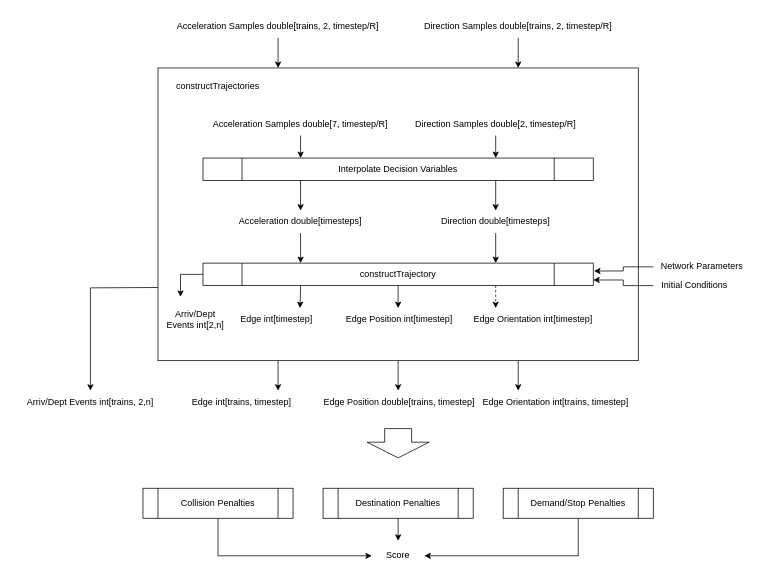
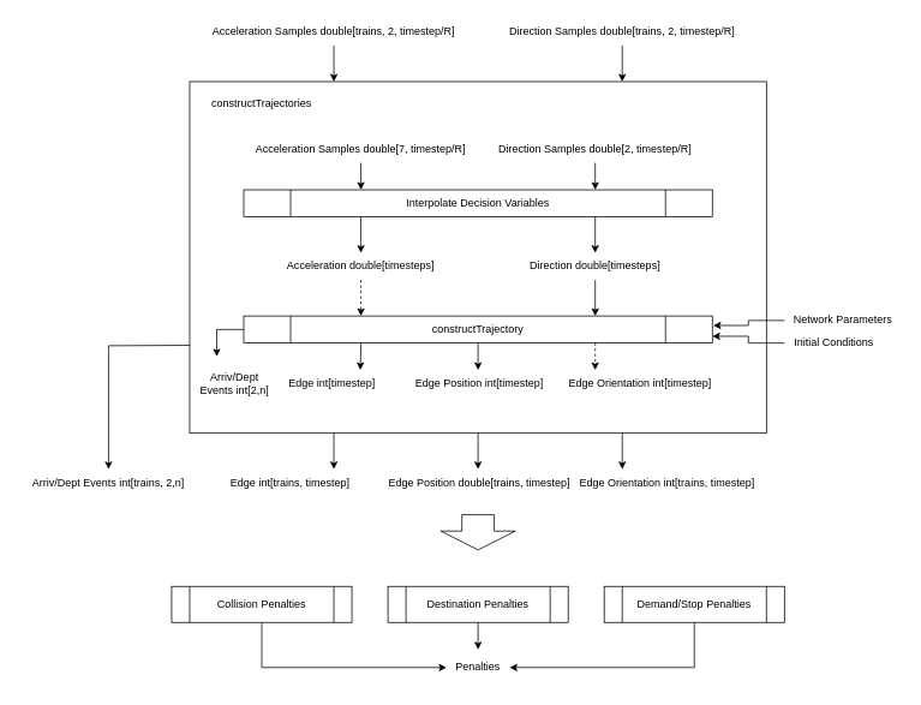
  <mxCell id="0" />
  <mxCell id="1" parent="0" />
  <mxCell id="2" value="" style="rounded=0;whiteSpace=wrap;html=1;" vertex="1" parent="1"><mxGeometry x="210" y="90" width="640" height="390" as="geometry" /></mxCell>
  <mxCell id="3" value="constructTrajectory" style="shape=process;whiteSpace=wrap;html=1;backgroundOutline=1;" vertex="1" parent="1"><mxGeometry x="270" y="350" width="520" height="30" as="geometry" /></mxCell>
  <mxCell id="4" value="Acceleration double[timesteps]" style="text;html=1;align=center;verticalAlign=middle;whiteSpace=wrap;rounded=0;" vertex="1" parent="1"><mxGeometry x="270" y="280" width="260" height="30" as="geometry" /></mxCell>
  <mxCell id="5" value="Direction double[timesteps]" style="text;html=1;align=center;verticalAlign=middle;whiteSpace=wrap;rounded=0;" vertex="1" parent="1"><mxGeometry x="550" y="280" width="220" height="30" as="geometry" /></mxCell>
- <mxCell id="6" value="" style="endArrow=classic;html=1;rounded=0;exitX=0.5;exitY=1;exitDx=0;exitDy=0;entryX=0.25;entryY=0;entryDx=0;entryDy=0;" edge="1" parent="1" source="4" target="3"><mxGeometry width="50" height="50" relative="1" as="geometry"><mxPoint x="540" y="220" as="sourcePoint" /><mxPoint x="590" y="170" as="targetPoint" /></mxGeometry></mxCell>
+ <mxCell id="6" value="" style="endArrow=classic;html=1;rounded=0;exitX=0.5;exitY=1;exitDx=0;exitDy=0;entryX=0.25;entryY=0;entryDx=0;entryDy=0;dashed=1;" edge="1" parent="1" source="4" target="3"><mxGeometry width="50" height="50" relative="1" as="geometry"><mxPoint x="540" y="220" as="sourcePoint" /><mxPoint x="590" y="170" as="targetPoint" /></mxGeometry></mxCell>
  <mxCell id="7" value="" style="endArrow=classic;html=1;rounded=0;exitX=0.5;exitY=1;exitDx=0;exitDy=0;entryX=0.75;entryY=0;entryDx=0;entryDy=0;" edge="1" parent="1" source="5" target="3"><mxGeometry width="50" height="50" relative="1" as="geometry"><mxPoint x="540" y="220" as="sourcePoint" /><mxPoint x="640" y="310" as="targetPoint" /></mxGeometry></mxCell>
  <mxCell id="8" value="Interpolate Decision Variables" style="shape=process;whiteSpace=wrap;html=1;backgroundOutline=1;" vertex="1" parent="1"><mxGeometry x="270" y="210" width="520" height="30" as="geometry" /></mxCell>
  <mxCell id="9" value="" style="endArrow=classic;html=1;rounded=0;exitX=0.25;exitY=1;exitDx=0;exitDy=0;entryX=0.5;entryY=0;entryDx=0;entryDy=0;" edge="1" parent="1" source="8" target="4"><mxGeometry width="50" height="50" relative="1" as="geometry"><mxPoint x="520" y="200" as="sourcePoint" /><mxPoint x="570" y="150" as="targetPoint" /></mxGeometry></mxCell>
  <mxCell id="10" value="" style="endArrow=classic;html=1;rounded=0;exitX=0.75;exitY=1;exitDx=0;exitDy=0;entryX=0.5;entryY=0;entryDx=0;entryDy=0;" edge="1" parent="1" source="8" target="5"><mxGeometry width="50" height="50" relative="1" as="geometry"><mxPoint x="520" y="200" as="sourcePoint" /><mxPoint x="570" y="150" as="targetPoint" /></mxGeometry></mxCell>
  <mxCell id="11" value="Acceleration Samples double[7, timestep/R]" style="text;html=1;align=center;verticalAlign=middle;whiteSpace=wrap;rounded=0;" vertex="1" parent="1"><mxGeometry x="235" y="150" width="330" height="30" as="geometry" /></mxCell>
  <mxCell id="12" value="Direction Samples double[2, timestep/R]" style="text;html=1;align=center;verticalAlign=middle;whiteSpace=wrap;rounded=0;" vertex="1" parent="1"><mxGeometry x="495" y="150" width="330" height="30" as="geometry" /></mxCell>
  <mxCell id="13" value="" style="endArrow=classic;html=1;rounded=0;exitX=0.5;exitY=1;exitDx=0;exitDy=0;" edge="1" parent="1" source="11"><mxGeometry width="50" height="50" relative="1" as="geometry"><mxPoint x="410" y="250" as="sourcePoint" /><mxPoint x="400" y="210" as="targetPoint" /></mxGeometry></mxCell>
  <mxCell id="14" value="" style="endArrow=classic;html=1;rounded=0;exitX=0.5;exitY=1;exitDx=0;exitDy=0;entryX=0.75;entryY=0;entryDx=0;entryDy=0;" edge="1" parent="1" source="12" target="8"><mxGeometry width="50" height="50" relative="1" as="geometry"><mxPoint x="670" y="250" as="sourcePoint" /><mxPoint x="670" y="290" as="targetPoint" /></mxGeometry></mxCell>
  <mxCell id="15" value="constructTrajectories" style="text;html=1;align=center;verticalAlign=middle;whiteSpace=wrap;rounded=0;" vertex="1" parent="1"><mxGeometry x="260" y="100" width="60" height="30" as="geometry" /></mxCell>
  <mxCell id="16" value="Acceleration Samples double[trains, 2, timestep/R]" style="text;html=1;align=center;verticalAlign=middle;whiteSpace=wrap;rounded=0;" vertex="1" parent="1"><mxGeometry x="205" y="20" width="330" height="30" as="geometry" /></mxCell>
  <mxCell id="17" value="Direction Samples double[trains, 2, timestep/R]" style="text;html=1;align=center;verticalAlign=middle;whiteSpace=wrap;rounded=0;" vertex="1" parent="1"><mxGeometry x="530" y="20" width="320" height="30" as="geometry" /></mxCell>
  <mxCell id="18" value="" style="endArrow=classic;html=1;rounded=0;exitX=0.5;exitY=1;exitDx=0;exitDy=0;entryX=0.25;entryY=0;entryDx=0;entryDy=0;" edge="1" parent="1" source="16" target="2"><mxGeometry width="50" height="50" relative="1" as="geometry"><mxPoint x="420" y="210" as="sourcePoint" /><mxPoint x="420" y="240" as="targetPoint" /></mxGeometry></mxCell>
  <mxCell id="19" value="" style="endArrow=classic;html=1;rounded=0;exitX=0.5;exitY=1;exitDx=0;exitDy=0;entryX=0.75;entryY=0;entryDx=0;entryDy=0;" edge="1" parent="1" source="17" target="2"><mxGeometry width="50" height="50" relative="1" as="geometry"><mxPoint x="380" y="60" as="sourcePoint" /><mxPoint x="640" y="70" as="targetPoint" /></mxGeometry></mxCell>
  <mxCell id="20" value="&amp;nbsp;Edge int[timestep]" style="text;html=1;align=center;verticalAlign=middle;whiteSpace=wrap;rounded=0;" vertex="1" parent="1"><mxGeometry x="300" y="410" width="132.5" height="30" as="geometry" /></mxCell>
  <mxCell id="21" value="&amp;nbsp;Edge Position int[timestep]" style="text;html=1;align=center;verticalAlign=middle;whiteSpace=wrap;rounded=0;" vertex="1" parent="1"><mxGeometry x="455" y="410" width="150" height="30" as="geometry" /></mxCell>
  <mxCell id="22" value="Edge Orientation int[timestep]" style="text;html=1;align=center;verticalAlign=middle;whiteSpace=wrap;rounded=0;" vertex="1" parent="1"><mxGeometry x="610" y="410" width="200" height="30" as="geometry" /></mxCell>
  <mxCell id="23" value="" style="endArrow=classic;html=1;rounded=0;exitX=0.25;exitY=1;exitDx=0;exitDy=0;entryX=0.75;entryY=0;entryDx=0;entryDy=0;" edge="1" parent="1" source="3" target="20"><mxGeometry width="50" height="50" relative="1" as="geometry"><mxPoint x="410" y="320" as="sourcePoint" /><mxPoint x="410" y="360" as="targetPoint" /></mxGeometry></mxCell>
  <mxCell id="24" value="" style="endArrow=classic;html=1;rounded=0;exitX=0.5;exitY=1;exitDx=0;exitDy=0;entryX=0.5;entryY=0;entryDx=0;entryDy=0;" edge="1" parent="1" source="3" target="21"><mxGeometry width="50" height="50" relative="1" as="geometry"><mxPoint x="410" y="390" as="sourcePoint" /><mxPoint x="409" y="420" as="targetPoint" /></mxGeometry></mxCell>
  <mxCell id="25" value="" style="endArrow=classic;html=1;rounded=0;exitX=0.75;exitY=1;exitDx=0;exitDy=0;entryX=0.25;entryY=0;entryDx=0;entryDy=0;dashed=1;" edge="1" parent="1" source="3" target="22"><mxGeometry width="50" height="50" relative="1" as="geometry"><mxPoint x="540" y="390" as="sourcePoint" /><mxPoint x="540" y="420" as="targetPoint" /></mxGeometry></mxCell>
  <mxCell id="26" value="&amp;nbsp;Edge int[trains, timestep]" style="text;html=1;align=center;verticalAlign=middle;whiteSpace=wrap;rounded=0;" vertex="1" parent="1"><mxGeometry x="220" y="520" width="200" height="30" as="geometry" /></mxCell>
  <mxCell id="27" value="&amp;nbsp;Edge Position double[trains, timestep]" style="text;html=1;align=center;verticalAlign=middle;whiteSpace=wrap;rounded=0;" vertex="1" parent="1"><mxGeometry x="410" y="520" width="240" height="30" as="geometry" /></mxCell>
  <mxCell id="28" value="Edge Orientation int[trains, timestep]" style="text;html=1;align=center;verticalAlign=middle;whiteSpace=wrap;rounded=0;" vertex="1" parent="1"><mxGeometry x="640" y="520" width="200" height="30" as="geometry" /></mxCell>
  <mxCell id="29" value="" style="endArrow=classic;html=1;rounded=0;exitX=0.5;exitY=1;exitDx=0;exitDy=0;entryX=0.5;entryY=0;entryDx=0;entryDy=0;" edge="1" parent="1" source="2" target="27"><mxGeometry width="50" height="50" relative="1" as="geometry"><mxPoint x="570" y="350" as="sourcePoint" /><mxPoint x="620" y="300" as="targetPoint" /></mxGeometry></mxCell>
  <mxCell id="30" value="" style="endArrow=classic;html=1;rounded=0;exitX=0.25;exitY=1;exitDx=0;exitDy=0;entryX=0.75;entryY=0;entryDx=0;entryDy=0;" edge="1" parent="1" source="2" target="26"><mxGeometry width="50" height="50" relative="1" as="geometry"><mxPoint x="570" y="350" as="sourcePoint" /><mxPoint x="620" y="300" as="targetPoint" /></mxGeometry></mxCell>
  <mxCell id="31" value="" style="endArrow=classic;html=1;rounded=0;exitX=0.75;exitY=1;exitDx=0;exitDy=0;entryX=0.25;entryY=0;entryDx=0;entryDy=0;" edge="1" parent="1" source="2" target="28"><mxGeometry width="50" height="50" relative="1" as="geometry"><mxPoint x="540" y="490" as="sourcePoint" /><mxPoint x="540" y="530" as="targetPoint" /></mxGeometry></mxCell>
  <mxCell id="32" value="Arriv/Dept Events int[trains, 2,n]" style="text;html=1;align=center;verticalAlign=middle;whiteSpace=wrap;rounded=0;" vertex="1" parent="1"><mxGeometry x="20" y="520" width="200" height="30" as="geometry" /></mxCell>
  <mxCell id="33" value="" style="endArrow=classic;html=1;rounded=0;exitX=0;exitY=0.75;exitDx=0;exitDy=0;entryX=0.5;entryY=0;entryDx=0;entryDy=0;" edge="1" parent="1" source="2" target="32"><mxGeometry width="50" height="50" relative="1" as="geometry"><mxPoint x="380" y="490" as="sourcePoint" /><mxPoint x="380" y="530" as="targetPoint" /><Array as="points"><mxPoint x="120" y="383" /></Array></mxGeometry></mxCell>
  <mxCell id="34" value="Arriv/Dept Events int[2,n]" style="text;html=1;align=center;verticalAlign=middle;whiteSpace=wrap;rounded=0;" vertex="1" parent="1"><mxGeometry x="220" y="395" width="80" height="60" as="geometry" /></mxCell>
  <mxCell id="35" value="" style="endArrow=classic;html=1;rounded=0;exitX=0;exitY=0.5;exitDx=0;exitDy=0;entryX=0.25;entryY=0;entryDx=0;entryDy=0;" edge="1" parent="1" source="3" target="34"><mxGeometry width="50" height="50" relative="1" as="geometry"><mxPoint x="220" y="393" as="sourcePoint" /><mxPoint x="130" y="530" as="targetPoint" /><Array as="points"><mxPoint x="240" y="365" /></Array></mxGeometry></mxCell>
  <mxCell id="36" style="edgeStyle=orthogonalEdgeStyle;rounded=0;orthogonalLoop=1;jettySize=auto;html=1;exitX=0.5;exitY=1;exitDx=0;exitDy=0;entryX=0;entryY=0.5;entryDx=0;entryDy=0;" edge="1" parent="1" source="37" target="42"><mxGeometry relative="1" as="geometry" /></mxCell>
  <mxCell id="37" value="Collision Penalties" style="shape=process;whiteSpace=wrap;html=1;backgroundOutline=1;" vertex="1" parent="1"><mxGeometry x="190" y="650" width="200" height="40" as="geometry" /></mxCell>
  <mxCell id="38" value="Destination Penalties" style="shape=process;whiteSpace=wrap;html=1;backgroundOutline=1;" vertex="1" parent="1"><mxGeometry x="430" y="650" width="200" height="40" as="geometry" /></mxCell>
  <mxCell id="39" value="Demand/Stop Penalties" style="shape=process;whiteSpace=wrap;html=1;backgroundOutline=1;" vertex="1" parent="1"><mxGeometry x="670" y="650" width="200" height="40" as="geometry" /></mxCell>
  <mxCell id="40" value="" style="endArrow=classic;html=1;rounded=0;exitX=0.5;exitY=1;exitDx=0;exitDy=0;entryX=0.5;entryY=0;entryDx=0;entryDy=0;" edge="1" parent="1" source="38" target="42"><mxGeometry width="50" height="50" relative="1" as="geometry"><mxPoint x="470" y="580" as="sourcePoint" /><mxPoint x="530" y="730" as="targetPoint" /></mxGeometry></mxCell>
  <mxCell id="41" value="" style="endArrow=classic;html=1;rounded=0;exitX=0.5;exitY=1;exitDx=0;exitDy=0;entryX=1;entryY=0.5;entryDx=0;entryDy=0;" edge="1" parent="1" source="39" target="42"><mxGeometry width="50" height="50" relative="1" as="geometry"><mxPoint x="540" y="700" as="sourcePoint" /><mxPoint x="740" y="740" as="targetPoint" /><Array as="points"><mxPoint x="770" y="740" /></Array></mxGeometry></mxCell>
- <mxCell id="42" value="Score" style="text;html=1;align=center;verticalAlign=middle;whiteSpace=wrap;rounded=0;" vertex="1" parent="1"><mxGeometry x="495" y="720" width="70" height="40" as="geometry" /></mxCell>
+ <mxCell id="42" value="Penalties" style="text;html=1;align=center;verticalAlign=middle;whiteSpace=wrap;rounded=0;" vertex="1" parent="1"><mxGeometry x="495" y="720" width="70" height="40" as="geometry" /></mxCell>
  <mxCell id="43" value="" style="shape=flexArrow;endArrow=classic;html=1;rounded=0;endWidth=45.972;endSize=6.625;width=35.833;" edge="1" parent="1"><mxGeometry width="50" height="50" relative="1" as="geometry"><mxPoint x="530" y="570" as="sourcePoint" /><mxPoint x="530" y="610" as="targetPoint" /></mxGeometry></mxCell>
  <mxCell id="44" value="Network Parameters" style="text;html=1;align=center;verticalAlign=middle;whiteSpace=wrap;rounded=0;" vertex="1" parent="1"><mxGeometry x="870" y="340" width="130" height="30" as="geometry" /></mxCell>
  <mxCell id="45" style="edgeStyle=orthogonalEdgeStyle;rounded=0;orthogonalLoop=1;jettySize=auto;html=1;entryX=1;entryY=0.75;entryDx=0;entryDy=0;" edge="1" parent="1" source="46" target="3"><mxGeometry relative="1" as="geometry" /></mxCell>
  <mxCell id="46" value="Initial Conditions" style="text;html=1;align=center;verticalAlign=middle;whiteSpace=wrap;rounded=0;" vertex="1" parent="1"><mxGeometry x="870" y="365" width="110" height="30" as="geometry" /></mxCell>
  <mxCell id="47" style="edgeStyle=orthogonalEdgeStyle;rounded=0;orthogonalLoop=1;jettySize=auto;html=1;entryX=1.002;entryY=0.351;entryDx=0;entryDy=0;entryPerimeter=0;" edge="1" parent="1" source="44" target="3"><mxGeometry relative="1" as="geometry" /></mxCell>
